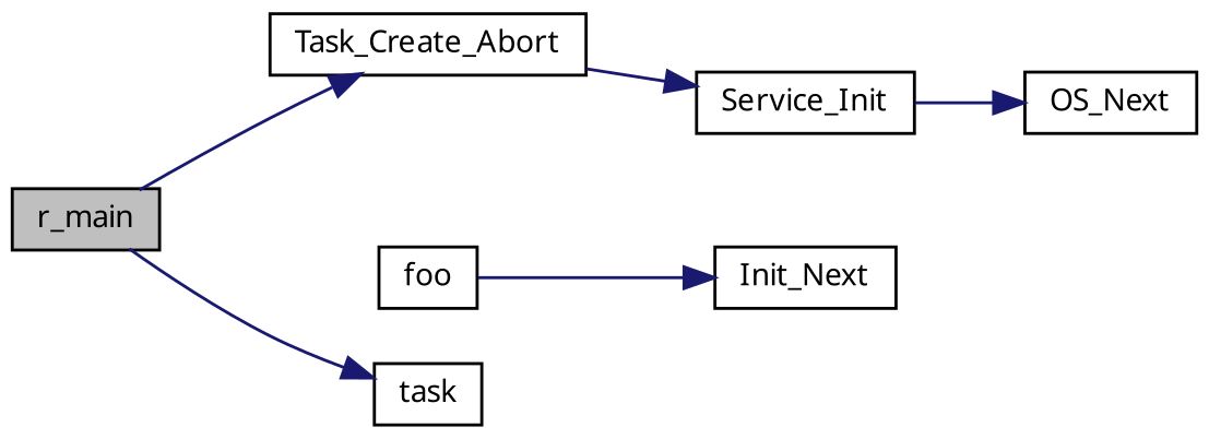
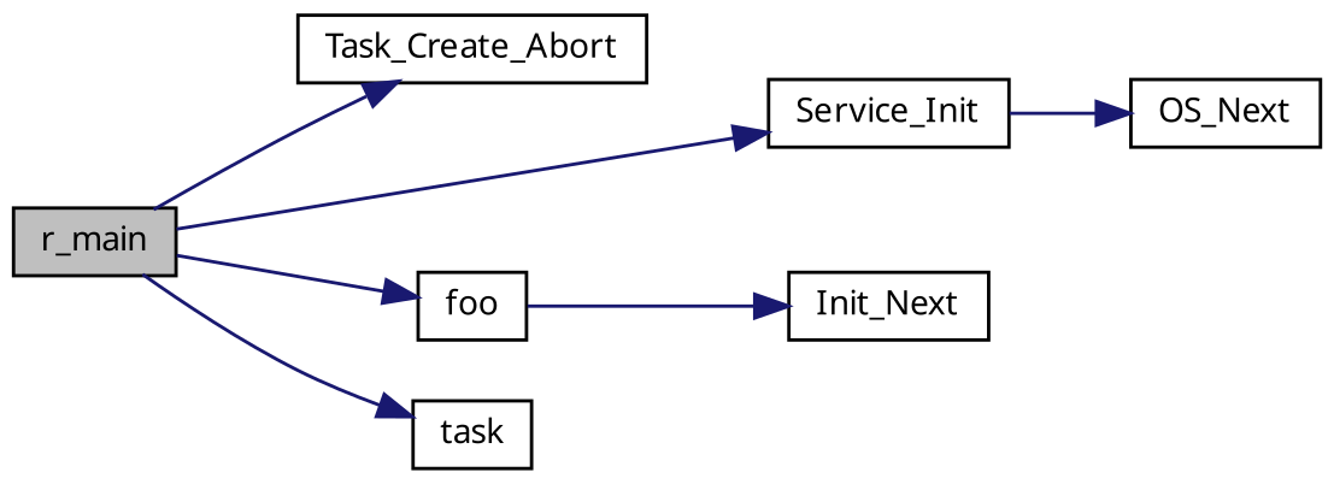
  digraph {
    fontname="Noto Sans"
    rankdir=LR
    node [color=black fillcolor=white fontname="Noto Sans" fontsize=10 shape=record style=filled]
    edge [color=midnightblue fontname="Noto Sans" fontsize=10 labelfontname=Helvetica labelfontsize=10 style=solid]
    n1 [fillcolor=grey75 fontcolor=black height=0.2 label=r_main width=0.4]
    n2 [height=0.2 label=Task_Create_Abort width=0.4]
    n3 [height=0.2 label=foo width=0.4]
    n4 [height=0.2 label=Service_Init width=0.4]
    n5 [height=0.2 label=task width=0.4]
    n6 [height=0.2 label=Init_Next width=0.4]
    n7 [height=0.2 label=OS_Next width=0.4]
    n1 -> n2
-   n2 -> n4
+   n1 -> n3
+   n1 -> n4
    n1 -> n5
    n3 -> n6
    n4 -> n7
  }
